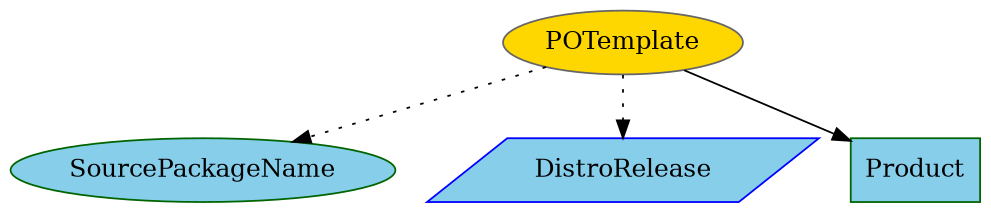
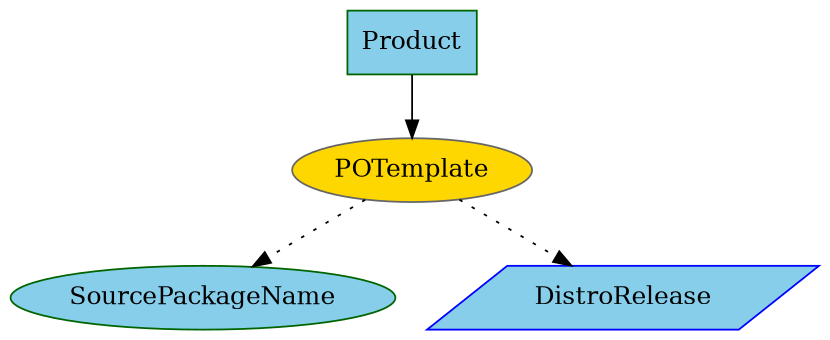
  digraph {
    node [color=darkgreen fillcolor=skyblue shape=ellipse style=filled]
    edge [style=dotted]
    n1 [color=gray40 fillcolor=gold label=POTemplate]
    n2 [label=SourcePackageName]
    n3 [color=blue label=DistroRelease shape=parallelogram]
    n4 [label=Product shape=box]
    n1 -> n2
    n1 -> n3
-   n1 -> n4 [style=solid]
+   n4 -> n1 [style=solid]
  }
